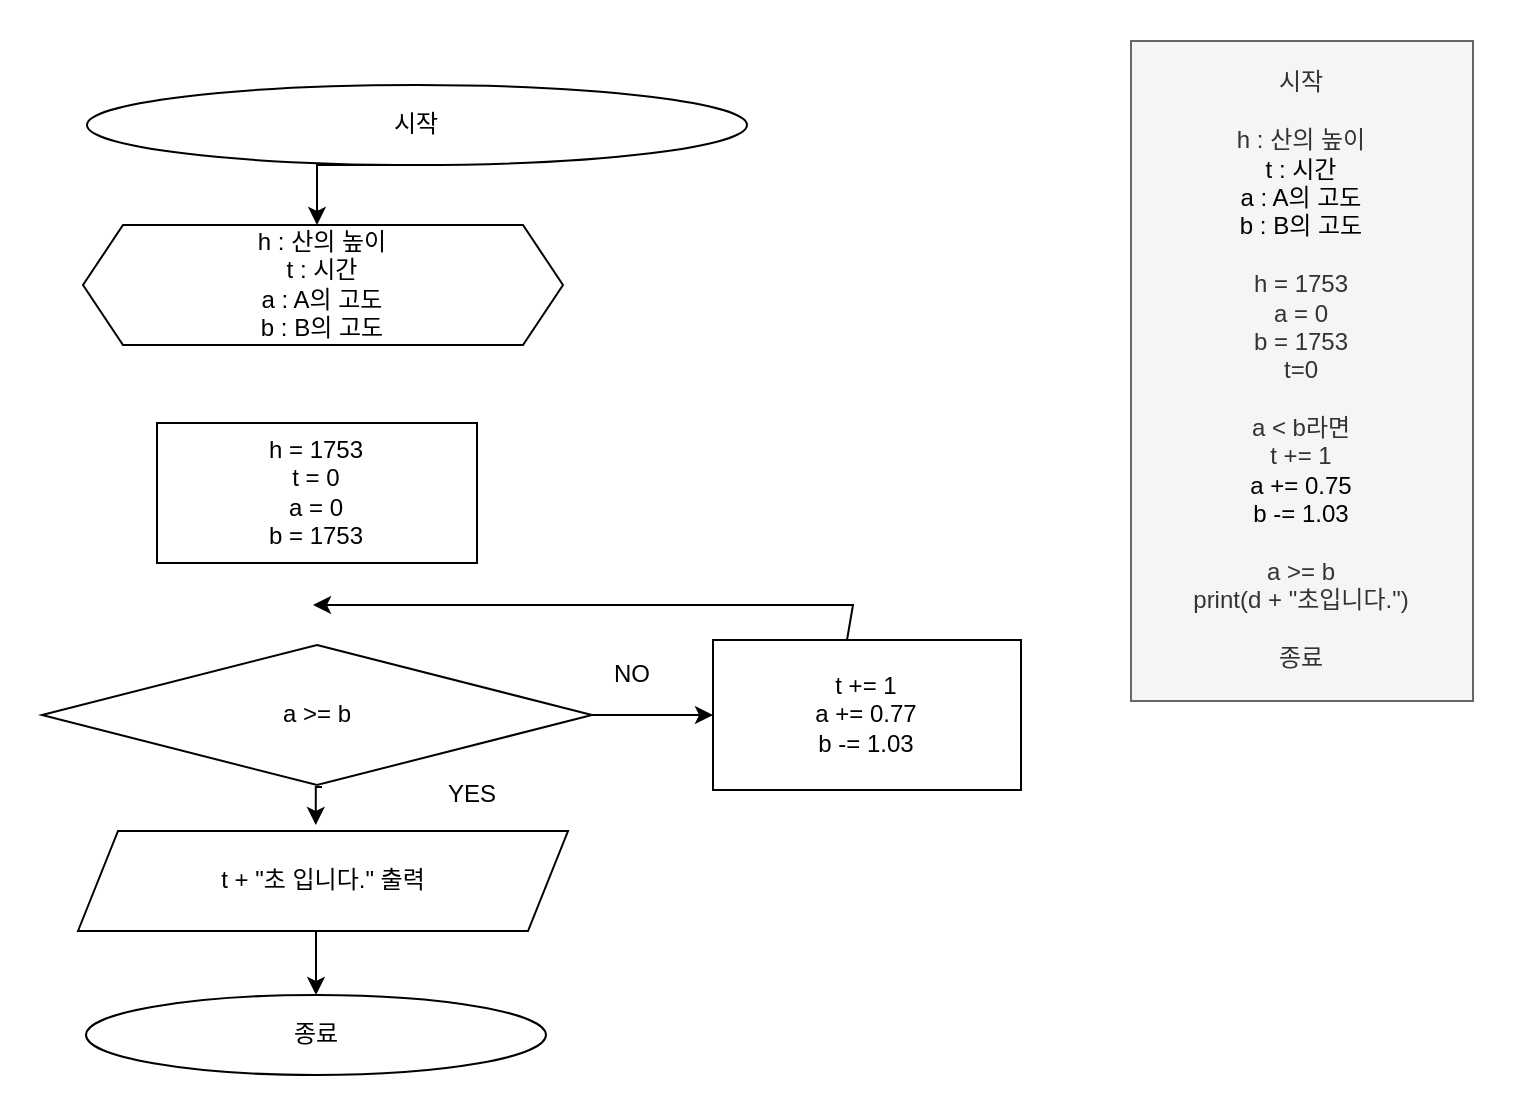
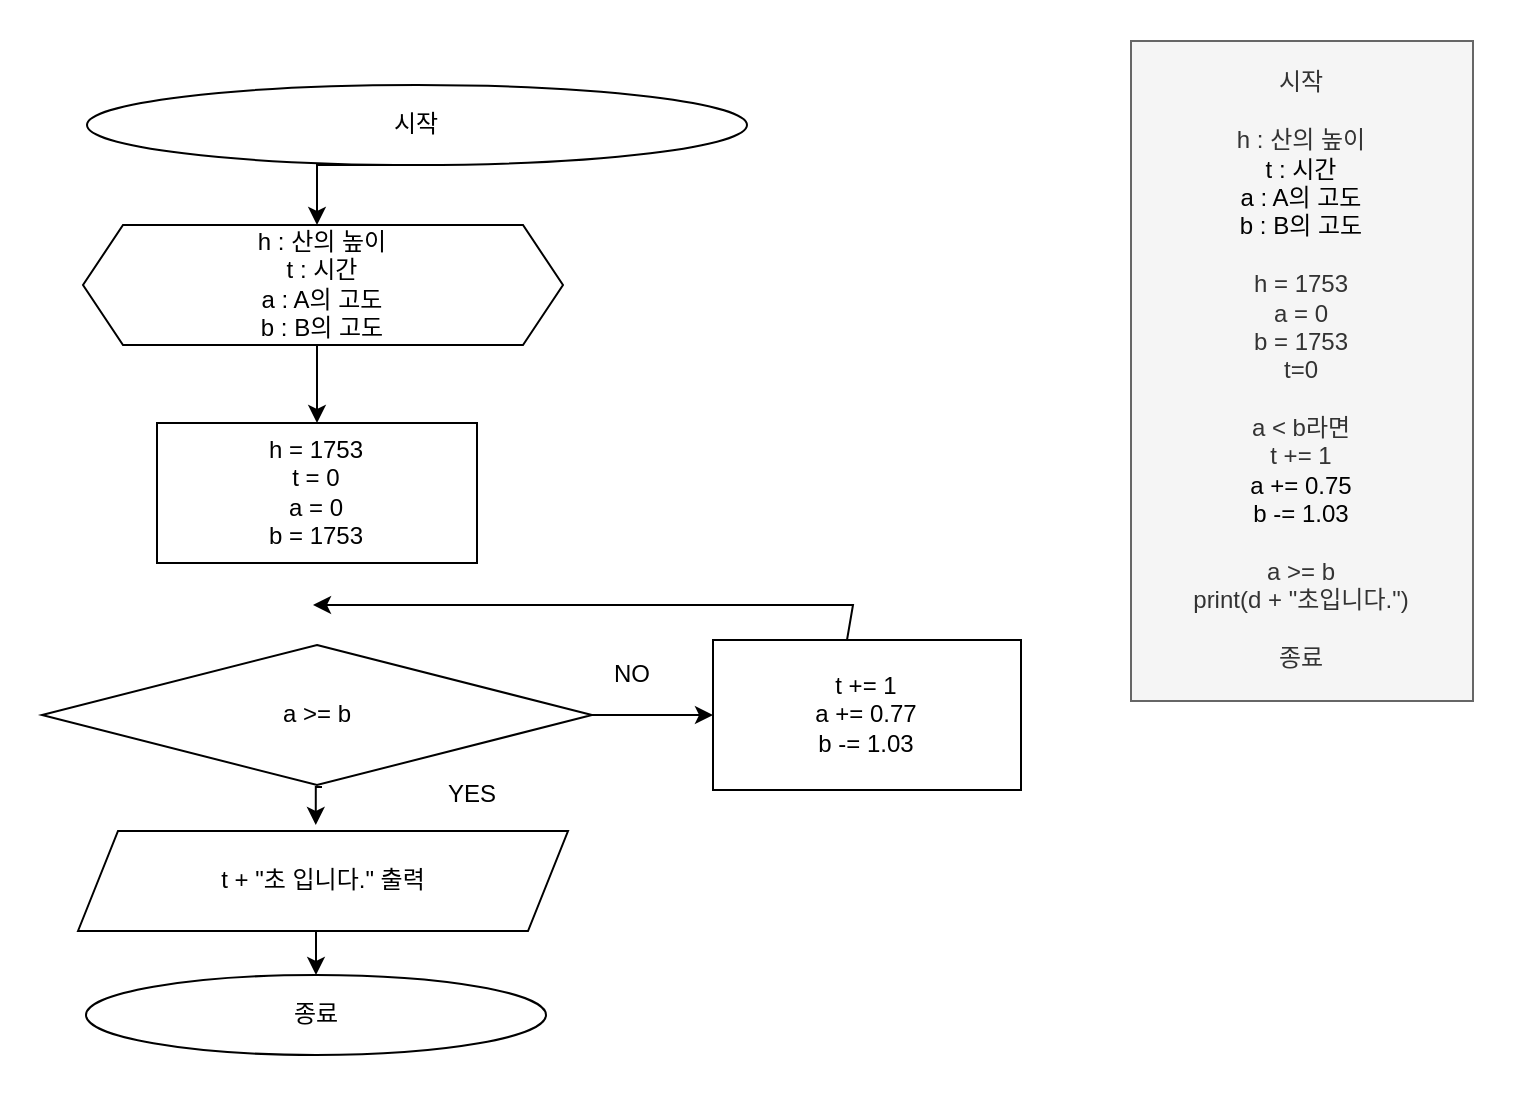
  <mxCell id="0" />
  <mxCell id="1" parent="0" />
  <mxCell id="2" style="edgeStyle=orthogonalEdgeStyle;rounded=0;orthogonalLoop=1;jettySize=auto;html=1;exitX=0.5;exitY=1;exitDx=0;exitDy=0;" parent="1" source="3" edge="1"><mxGeometry relative="1" as="geometry"><mxPoint x="158" y="112" as="targetPoint" /><Array as="points"><mxPoint x="158" y="102" /><mxPoint x="158" y="102" /></Array></mxGeometry></mxCell>
  <mxCell id="3" value="시작" style="ellipse;whiteSpace=wrap;html=1;" parent="1" vertex="1"><mxGeometry x="43" y="42" width="330" height="40" as="geometry" /></mxCell>
- <mxCell id="4" value="종료" style="ellipse;whiteSpace=wrap;html=1;" parent="1" vertex="1"><mxGeometry x="42.5" y="497" width="230" height="40" as="geometry" /></mxCell>
+ <mxCell id="4" value="종료" style="ellipse;whiteSpace=wrap;html=1;" parent="1" vertex="1"><mxGeometry x="42.5" y="487" width="230" height="40" as="geometry" /></mxCell>
  <mxCell id="5" value="" style="edgeStyle=orthogonalEdgeStyle;rounded=0;orthogonalLoop=1;jettySize=auto;html=1;" edge="1" parent="1" source="6" target="15"><mxGeometry relative="1" as="geometry" /></mxCell>
  <mxCell id="6" value="a &amp;gt;= b" style="rhombus;whiteSpace=wrap;html=1;" parent="1" vertex="1"><mxGeometry x="20.5" y="322" width="275" height="70" as="geometry" /></mxCell>
  <mxCell id="7" style="edgeStyle=orthogonalEdgeStyle;rounded=0;orthogonalLoop=1;jettySize=auto;html=1;exitX=0.5;exitY=1;exitDx=0;exitDy=0;entryX=0.5;entryY=0;entryDx=0;entryDy=0;" parent="1" source="8" target="4" edge="1"><mxGeometry relative="1" as="geometry" /></mxCell>
  <mxCell id="8" value="t + &quot;초 입니다.&quot; 출력" style="shape=parallelogram;perimeter=parallelogramPerimeter;whiteSpace=wrap;html=1;fixedSize=1;" parent="1" vertex="1"><mxGeometry x="38.5" y="415" width="245" height="50" as="geometry" /></mxCell>
  <mxCell id="9" style="edgeStyle=orthogonalEdgeStyle;rounded=0;orthogonalLoop=1;jettySize=auto;html=1;exitX=0.5;exitY=1;exitDx=0;exitDy=0;entryX=0.473;entryY=-0.08;entryDx=0;entryDy=0;entryPerimeter=0;" parent="1" edge="1"><mxGeometry relative="1" as="geometry"><mxPoint x="160.5" y="393" as="sourcePoint" /><mxPoint x="157.385" y="412" as="targetPoint" /></mxGeometry></mxCell>
  <mxCell id="10" value="시작&lt;br&gt;&lt;br&gt;h : 산의 높이&lt;br style=&quot;border-color: var(--border-color); color: rgb(0, 0, 0);&quot;&gt;&lt;span style=&quot;color: rgb(0, 0, 0);&quot;&gt;t : 시간&lt;/span&gt;&lt;br style=&quot;border-color: var(--border-color); color: rgb(0, 0, 0);&quot;&gt;&lt;span style=&quot;color: rgb(0, 0, 0);&quot;&gt;a : A의 고도&lt;/span&gt;&lt;br style=&quot;border-color: var(--border-color); color: rgb(0, 0, 0);&quot;&gt;&lt;span style=&quot;color: rgb(0, 0, 0);&quot;&gt;b : B의 고도&lt;/span&gt;&lt;br&gt;&lt;br&gt;h = 1753&lt;br&gt;a = 0&lt;br&gt;b = 1753&lt;br&gt;t=0&lt;br&gt;&lt;br&gt;a &amp;lt; b라면&lt;br&gt;t += 1&lt;br style=&quot;border-color: var(--border-color); color: rgb(0, 0, 0);&quot;&gt;&lt;span style=&quot;color: rgb(0, 0, 0);&quot;&gt;a += 0.75&lt;/span&gt;&lt;br style=&quot;border-color: var(--border-color); color: rgb(0, 0, 0);&quot;&gt;&lt;span style=&quot;color: rgb(0, 0, 0);&quot;&gt;b -= 1.03&lt;/span&gt;&lt;br style=&quot;border-color: var(--border-color);&quot;&gt;&lt;br&gt;a &amp;gt;= b&lt;br&gt;print(d + &quot;초입니다.&quot;)&lt;br&gt;&lt;br&gt;종료" style="text;html=1;strokeColor=#666666;fillColor=#f5f5f5;align=center;verticalAlign=middle;whiteSpace=wrap;rounded=0;fontColor=#333333;" parent="1" vertex="1"><mxGeometry x="565" y="20" width="171" height="330" as="geometry" /></mxCell>
+ <mxCell id="11" style="edgeStyle=orthogonalEdgeStyle;rounded=0;orthogonalLoop=1;jettySize=auto;html=1;exitX=0.5;exitY=1;exitDx=0;exitDy=0;entryX=0.5;entryY=0;entryDx=0;entryDy=0;" edge="1" parent="1" source="12" target="13"><mxGeometry relative="1" as="geometry" /></mxCell>
  <mxCell id="12" value="h : 산의 높이&lt;br&gt;t : 시간&lt;br&gt;a : A의 고도&lt;br&gt;b : B의 고도" style="shape=hexagon;perimeter=hexagonPerimeter2;whiteSpace=wrap;html=1;fixedSize=1;" parent="1" vertex="1"><mxGeometry x="41" y="112" width="240" height="60" as="geometry" /></mxCell>
  <mxCell id="13" value="h = 1753&lt;br&gt;t = 0&lt;br&gt;a = 0&lt;br&gt;b = 1753" style="rounded=0;whiteSpace=wrap;html=1;" parent="1" vertex="1"><mxGeometry x="78" y="211" width="160" height="70" as="geometry" /></mxCell>
  <mxCell id="14" value="YES" style="text;html=1;strokeColor=none;fillColor=none;align=center;verticalAlign=middle;whiteSpace=wrap;rounded=0;" vertex="1" parent="1"><mxGeometry x="206" y="382" width="60" height="30" as="geometry" /></mxCell>
  <mxCell id="15" value="t += 1&lt;br&gt;a += 0.77&lt;br&gt;b -= 1.03" style="rounded=0;whiteSpace=wrap;html=1;" vertex="1" parent="1"><mxGeometry x="356" y="319.5" width="154" height="75" as="geometry" /></mxCell>
  <mxCell id="16" value="" style="endArrow=classic;html=1;rounded=0;exitX=0.5;exitY=0;exitDx=0;exitDy=0;" edge="1" parent="1"><mxGeometry width="50" height="50" relative="1" as="geometry"><mxPoint x="423" y="319.5" as="sourcePoint" /><mxPoint x="156" y="302" as="targetPoint" /><Array as="points"><mxPoint x="426" y="302" /></Array></mxGeometry></mxCell>
  <mxCell id="17" value="NO" style="text;html=1;strokeColor=none;fillColor=none;align=center;verticalAlign=middle;whiteSpace=wrap;rounded=0;" vertex="1" parent="1"><mxGeometry x="286" y="322" width="60" height="30" as="geometry" /></mxCell>
